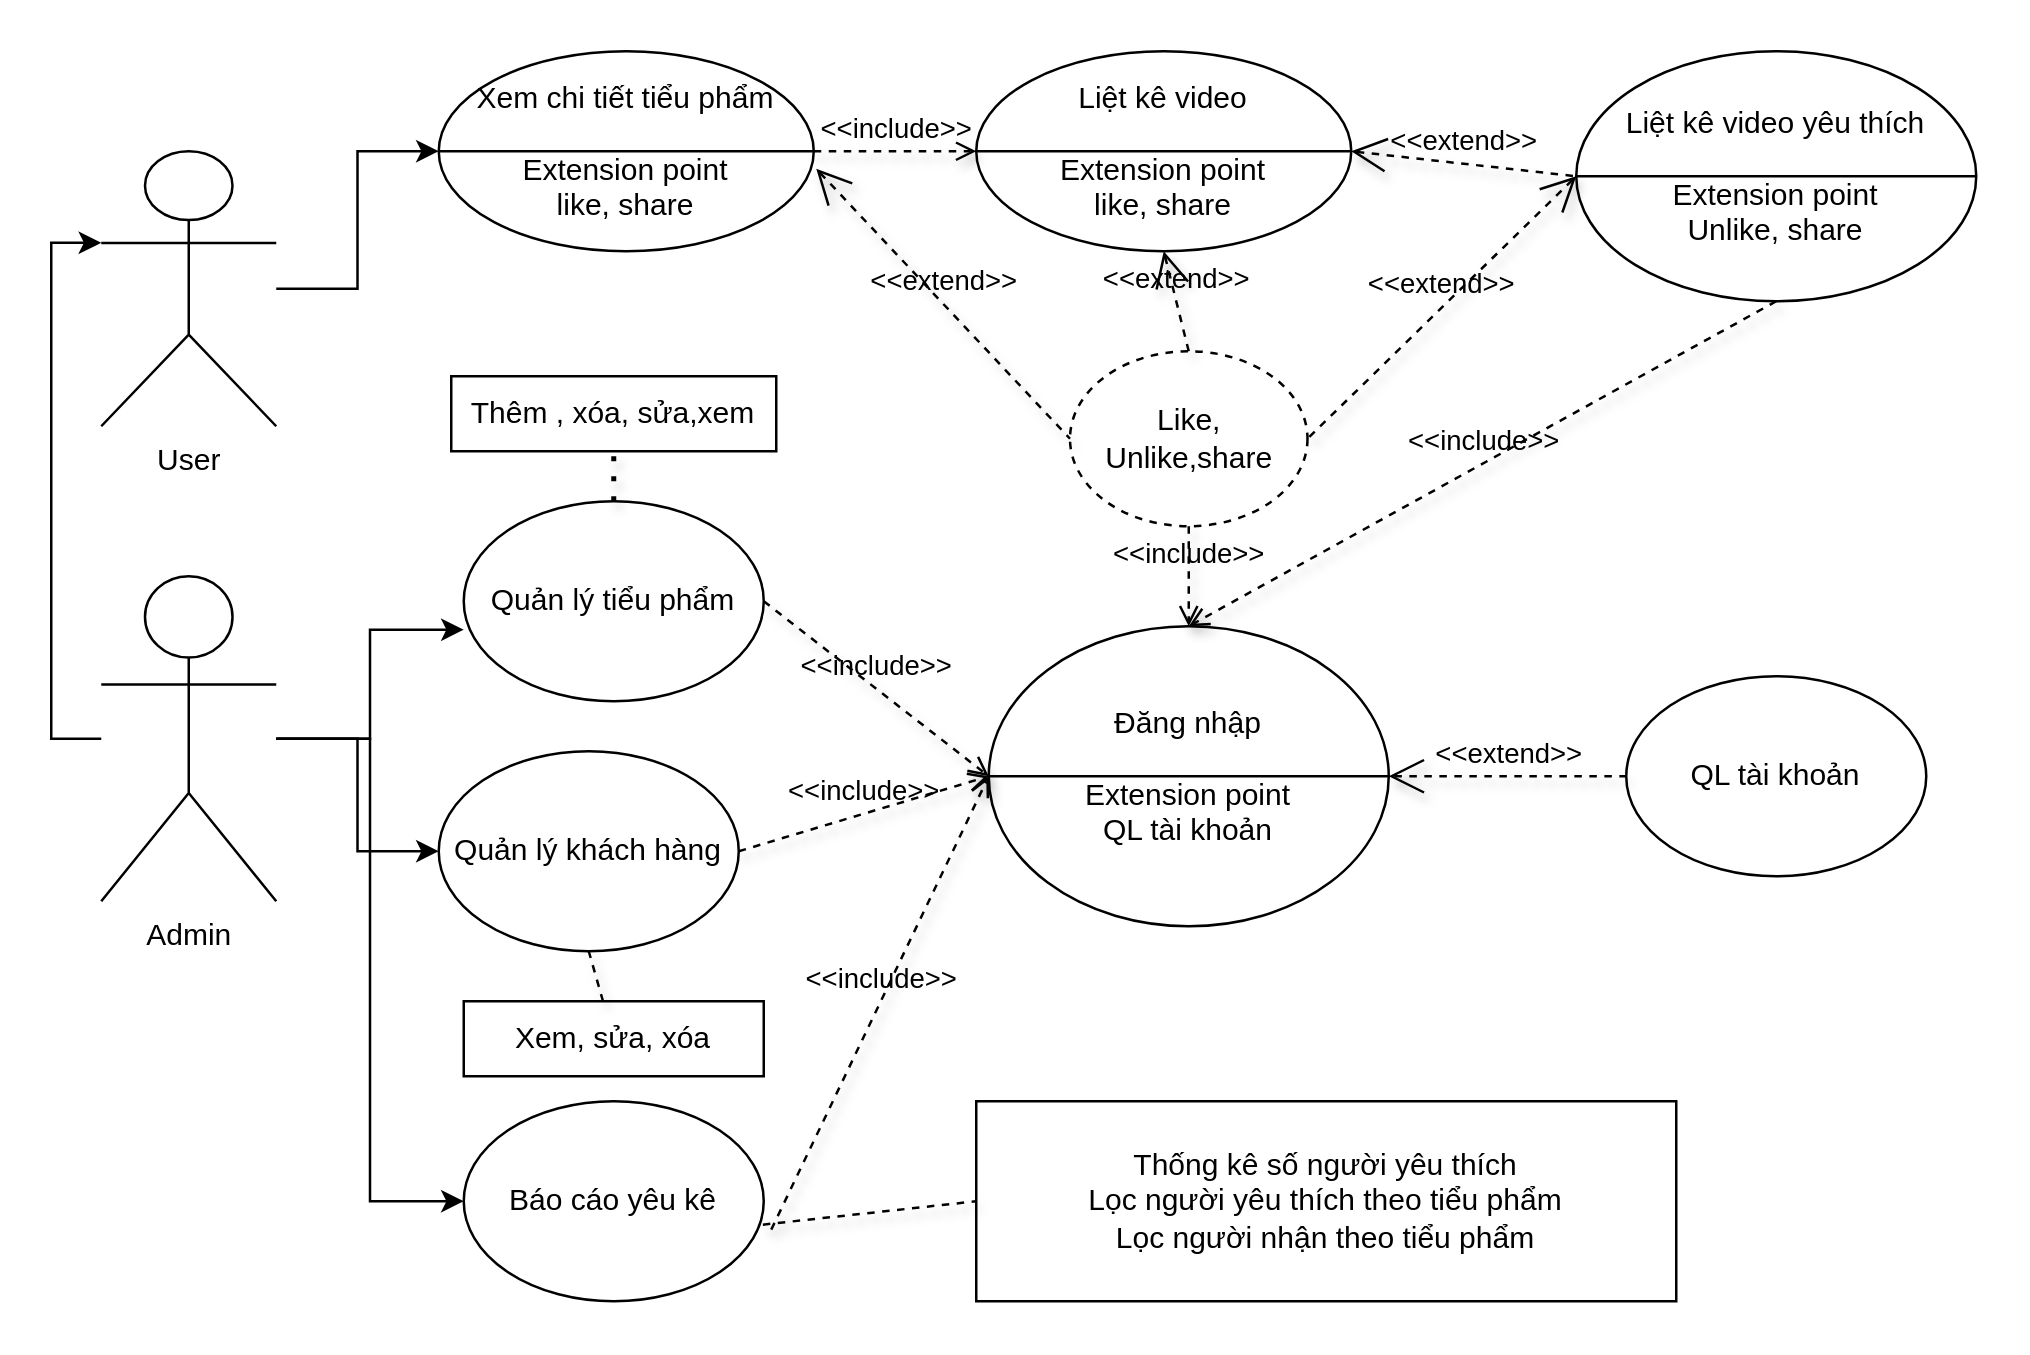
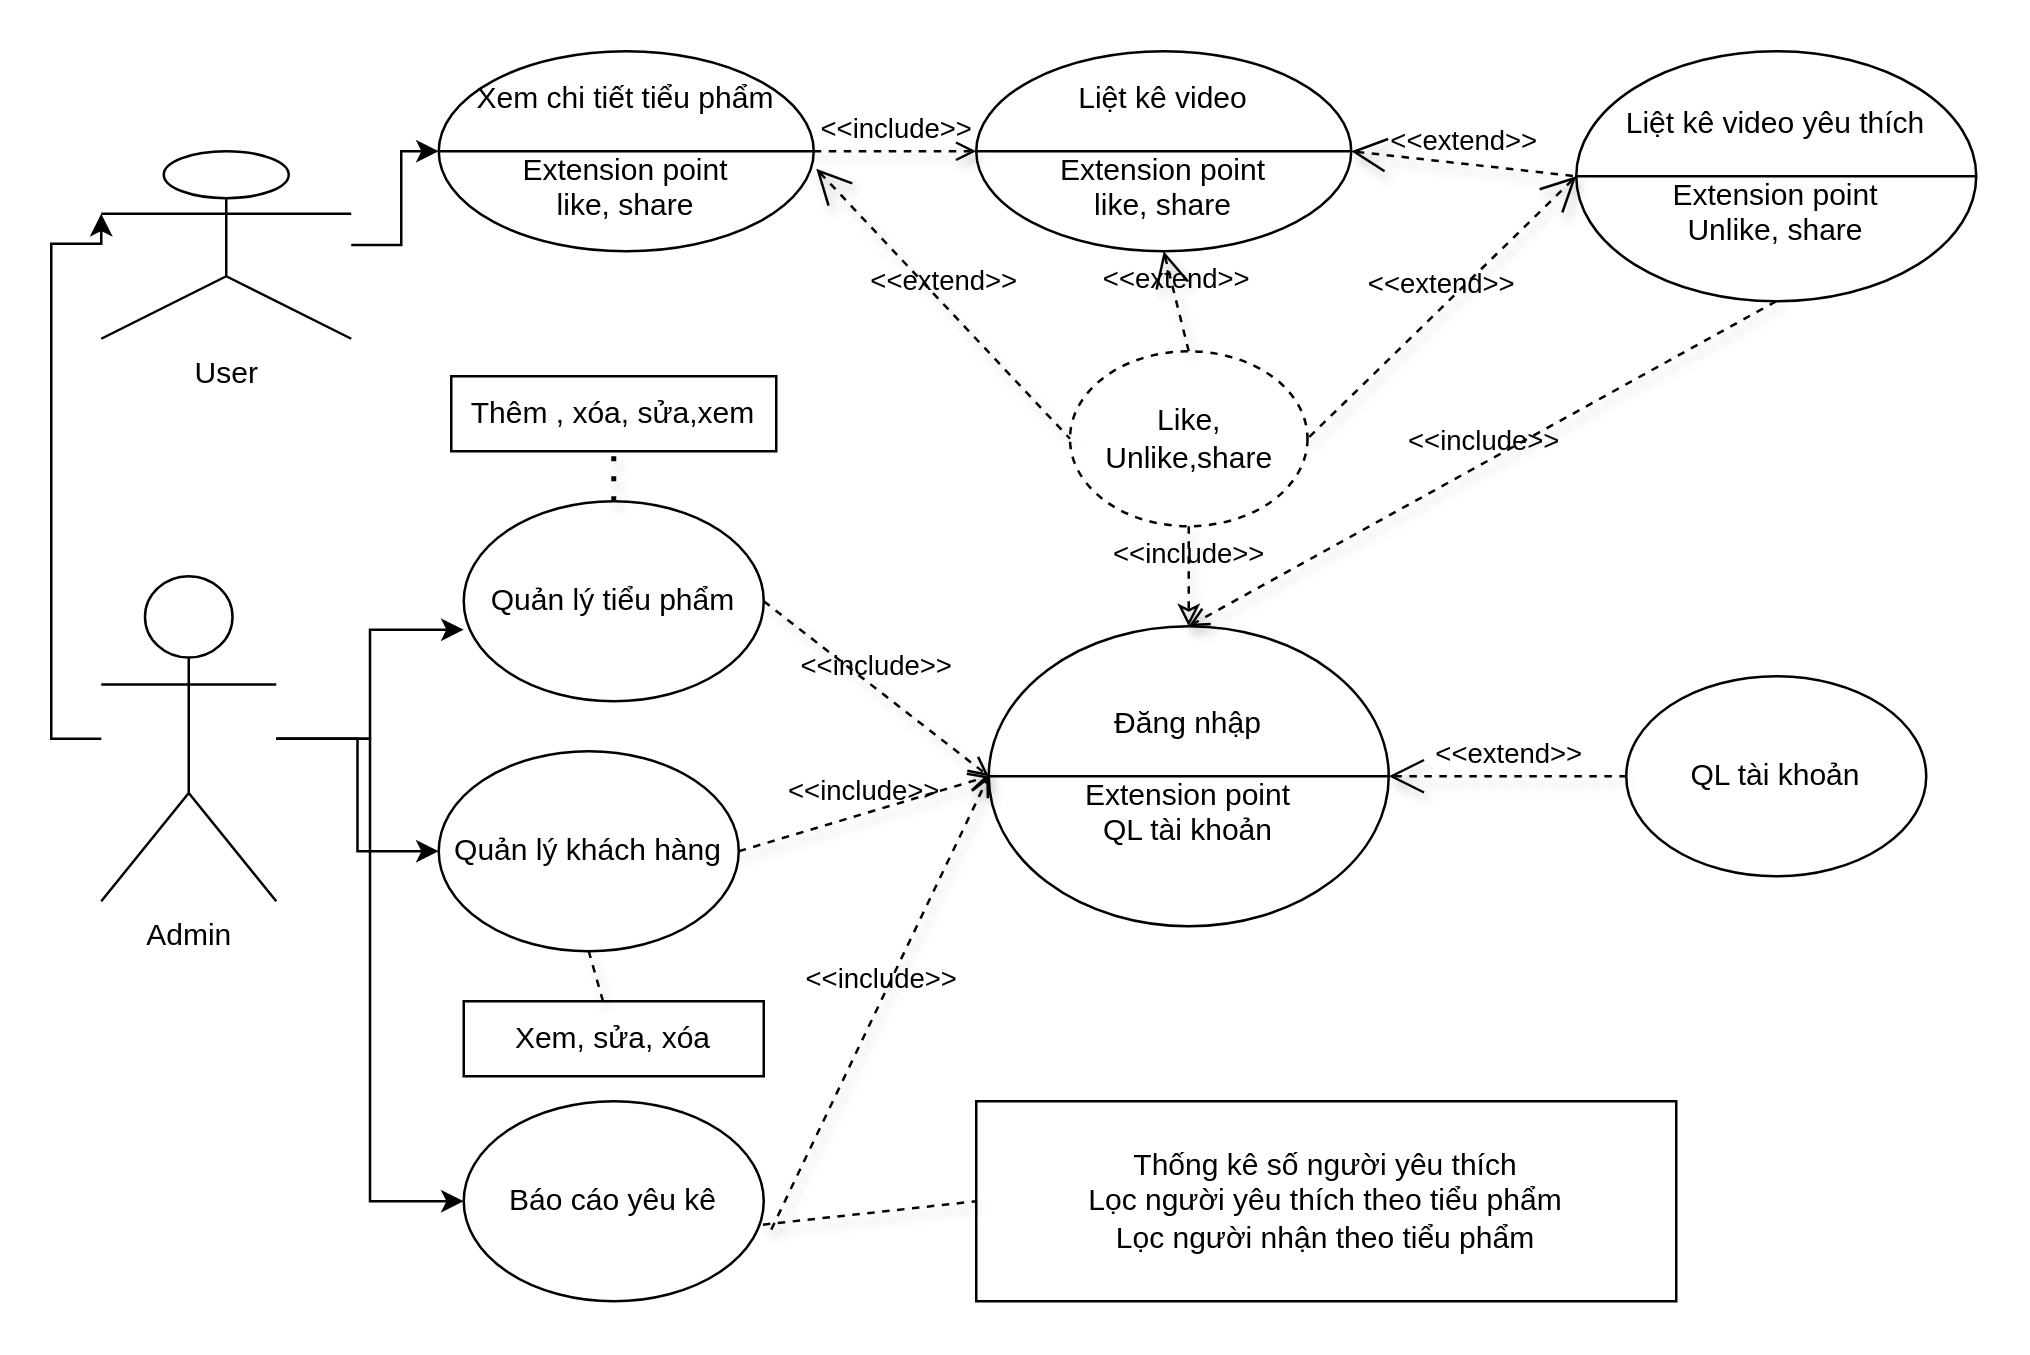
  <mxCell id="0" />
  <mxCell id="1" parent="0" />
  <mxCell id="2" style="edgeStyle=orthogonalEdgeStyle;rounded=0;orthogonalLoop=1;jettySize=auto;html=1;" edge="1" parent="1" source="3" target="13"><mxGeometry relative="1" as="geometry" /></mxCell>
- <mxCell id="3" value="User&lt;br&gt;" style="shape=umlActor;verticalLabelPosition=bottom;verticalAlign=top;html=1;outlineConnect=0;" vertex="1" parent="1"><mxGeometry x="40" y="60" width="70" height="110" as="geometry" /></mxCell>
+ <mxCell id="3" value="User&lt;br&gt;" style="shape=umlActor;verticalLabelPosition=bottom;verticalAlign=top;html=1;outlineConnect=0;" vertex="1" parent="1"><mxGeometry x="40" y="60" width="100" height="75" as="geometry" /></mxCell>
  <mxCell id="4" style="edgeStyle=orthogonalEdgeStyle;rounded=0;orthogonalLoop=1;jettySize=auto;html=1;entryX=0;entryY=0.333;entryDx=0;entryDy=0;entryPerimeter=0;" edge="1" parent="1" source="8" target="3"><mxGeometry relative="1" as="geometry"><Array as="points"><mxPoint x="20" y="295" /><mxPoint x="20" y="97" /></Array></mxGeometry></mxCell>
  <mxCell id="5" style="edgeStyle=orthogonalEdgeStyle;rounded=0;orthogonalLoop=1;jettySize=auto;html=1;entryX=0;entryY=0.642;entryDx=0;entryDy=0;entryPerimeter=0;" edge="1" parent="1" source="8" target="9"><mxGeometry relative="1" as="geometry" /></mxCell>
  <mxCell id="6" style="edgeStyle=orthogonalEdgeStyle;rounded=0;orthogonalLoop=1;jettySize=auto;html=1;entryX=0;entryY=0.5;entryDx=0;entryDy=0;" edge="1" parent="1" source="8" target="10"><mxGeometry relative="1" as="geometry" /></mxCell>
  <mxCell id="7" style="edgeStyle=orthogonalEdgeStyle;rounded=0;orthogonalLoop=1;jettySize=auto;html=1;entryX=0;entryY=0.5;entryDx=0;entryDy=0;" edge="1" parent="1" source="8" target="11"><mxGeometry relative="1" as="geometry" /></mxCell>
  <mxCell id="8" value="Admin&lt;br&gt;" style="shape=umlActor;verticalLabelPosition=bottom;verticalAlign=top;html=1;outlineConnect=0;" vertex="1" parent="1"><mxGeometry x="40" y="230" width="70" height="130" as="geometry" /></mxCell>
  <mxCell id="9" value="Quản lý tiểu phẩm&lt;br&gt;" style="ellipse;whiteSpace=wrap;html=1;" vertex="1" parent="1"><mxGeometry x="185" y="200" width="120" height="80" as="geometry" /></mxCell>
  <mxCell id="10" value="Quản lý khách hàng" style="ellipse;whiteSpace=wrap;html=1;" vertex="1" parent="1"><mxGeometry x="175" y="300" width="120" height="80" as="geometry" /></mxCell>
  <mxCell id="11" value="Báo cáo yêu kê&lt;br&gt;" style="ellipse;whiteSpace=wrap;html=1;" vertex="1" parent="1"><mxGeometry x="185" y="440" width="120" height="80" as="geometry" /></mxCell>
  <mxCell id="12" value="Đăng nhập&lt;br&gt;&lt;br&gt;Extension point&lt;br&gt;QL tài khoản" style="shape=lineEllipse;perimeter=ellipsePerimeter;whiteSpace=wrap;html=1;backgroundOutline=1;" vertex="1" parent="1"><mxGeometry x="395" y="250" width="160" height="120" as="geometry" /></mxCell>
  <mxCell id="13" value="Xem chi tiết tiểu phẩm&lt;br&gt;&lt;br&gt;Extension point&lt;br&gt;like, share" style="shape=lineEllipse;perimeter=ellipsePerimeter;whiteSpace=wrap;html=1;backgroundOutline=1;" vertex="1" parent="1"><mxGeometry x="175" width="150" height="80" as="geometry" y="20" /></mxCell>
  <mxCell id="14" value="Liệt kê video&lt;br&gt;&lt;br&gt;Extension point&lt;br&gt;like, share" style="shape=lineEllipse;perimeter=ellipsePerimeter;whiteSpace=wrap;html=1;backgroundOutline=1;" vertex="1" parent="1"><mxGeometry x="390" width="150" height="80" as="geometry" y="20" /></mxCell>
  <mxCell id="15" value="Liệt kê video yêu thích&lt;br&gt;&lt;br&gt;Extension point&lt;br&gt;Unlike, share" style="shape=lineEllipse;perimeter=ellipsePerimeter;whiteSpace=wrap;html=1;backgroundOutline=1;" vertex="1" parent="1"><mxGeometry x="630" width="160" height="100" as="geometry" y="20" /></mxCell>
  <mxCell id="16" value="QL tài khoản" style="ellipse;whiteSpace=wrap;html=1;" vertex="1" parent="1"><mxGeometry x="650" y="270" width="120" height="80" as="geometry" /></mxCell>
  <mxCell id="17" value="Thêm , xóa, sửa,xem" style="rounded=0;whiteSpace=wrap;html=1;" vertex="1" parent="1"><mxGeometry x="180" y="150" width="130" height="30" as="geometry" /></mxCell>
  <mxCell id="18" value="" style="endArrow=none;dashed=1;html=1;dashPattern=1 3;strokeWidth=2;rounded=0;shadow=1;exitX=0.5;exitY=0;exitDx=0;exitDy=0;" edge="1" parent="1" source="9"><mxGeometry width="50" height="50" relative="1" as="geometry"><mxPoint x="100" y="230" as="sourcePoint" /><mxPoint x="245" y="180" as="targetPoint" /></mxGeometry></mxCell>
  <mxCell id="19" value="Xem, sửa, xóa" style="rounded=0;whiteSpace=wrap;html=1;" vertex="1" parent="1"><mxGeometry x="185" y="400" width="120" height="30" as="geometry" /></mxCell>
  <mxCell id="20" value="" style="endArrow=none;dashed=1;html=1;rounded=0;shadow=1;entryX=0.5;entryY=1;entryDx=0;entryDy=0;" edge="1" parent="1" source="19" target="10"><mxGeometry width="50" height="50" relative="1" as="geometry"><mxPoint x="370" y="410" as="sourcePoint" /><mxPoint x="420" y="360" as="targetPoint" /></mxGeometry></mxCell>
  <mxCell id="21" value="Thống kê số người yêu thích&lt;br&gt;Lọc người yêu thích theo tiểu phẩm&lt;br&gt;Lọc người nhận theo tiểu phẩm" style="rounded=0;whiteSpace=wrap;html=1;" vertex="1" parent="1"><mxGeometry x="390" y="440" width="280" height="80" as="geometry" /></mxCell>
  <mxCell id="22" value="" style="endArrow=none;dashed=1;html=1;rounded=0;shadow=1;exitX=0.997;exitY=0.617;exitDx=0;exitDy=0;exitPerimeter=0;entryX=0;entryY=0.5;entryDx=0;entryDy=0;" edge="1" parent="1" source="11" target="21"><mxGeometry width="50" height="50" relative="1" as="geometry"><mxPoint x="330" y="510" as="sourcePoint" /><mxPoint x="380" y="460" as="targetPoint" /></mxGeometry></mxCell>
  <mxCell id="23" value="Like, Unlike,share" style="ellipse;whiteSpace=wrap;html=1;dashed=1;" vertex="1" parent="1"><mxGeometry x="427.5" y="140" width="95" height="70" as="geometry" /></mxCell>
  <mxCell id="24" value="&amp;lt;&amp;lt;include&amp;gt;&amp;gt;" style="html=1;verticalAlign=bottom;labelBackgroundColor=none;endArrow=open;endFill=0;dashed=1;rounded=0;shadow=1;exitX=1;exitY=0.5;exitDx=0;exitDy=0;entryX=0;entryY=0.5;entryDx=0;entryDy=0;" edge="1" parent="1" source="9" target="12"><mxGeometry width="160" relative="1" as="geometry"><mxPoint x="300" y="270" as="sourcePoint" /><mxPoint x="460" y="270" as="targetPoint" /></mxGeometry></mxCell>
  <mxCell id="25" value="&amp;lt;&amp;lt;extend&amp;gt;&amp;gt;" style="edgeStyle=none;html=1;startArrow=open;endArrow=none;startSize=12;verticalAlign=bottom;dashed=1;labelBackgroundColor=none;rounded=0;shadow=1;exitX=1;exitY=0.5;exitDx=0;exitDy=0;entryX=0;entryY=0.5;entryDx=0;entryDy=0;" edge="1" parent="1" source="12" target="16"><mxGeometry width="160" relative="1" as="geometry"><mxPoint x="580" y="240" as="sourcePoint" /><mxPoint x="740" y="240" as="targetPoint" /></mxGeometry></mxCell>
  <mxCell id="26" value="&amp;lt;&amp;lt;include&amp;gt;&amp;gt;" style="html=1;verticalAlign=bottom;labelBackgroundColor=none;endArrow=open;endFill=0;dashed=1;rounded=0;shadow=1;exitX=1;exitY=0.5;exitDx=0;exitDy=0;entryX=0;entryY=0.5;entryDx=0;entryDy=0;" edge="1" parent="1" source="10" target="12"><mxGeometry width="160" relative="1" as="geometry"><mxPoint x="315" y="250" as="sourcePoint" /><mxPoint x="405" y="320" as="targetPoint" /></mxGeometry></mxCell>
  <mxCell id="27" value="&amp;lt;&amp;lt;include&amp;gt;&amp;gt;" style="html=1;verticalAlign=bottom;labelBackgroundColor=none;endArrow=open;endFill=0;dashed=1;rounded=0;shadow=1;exitX=1.025;exitY=0.642;exitDx=0;exitDy=0;exitPerimeter=0;entryX=0;entryY=0.5;entryDx=0;entryDy=0;" edge="1" parent="1" source="11" target="12"><mxGeometry width="160" relative="1" as="geometry"><mxPoint x="325" y="260" as="sourcePoint" /><mxPoint x="390" y="320" as="targetPoint" /></mxGeometry></mxCell>
- <mxCell id="28" value="&amp;lt;&amp;lt;include&amp;gt;&amp;gt;" style="html=1;verticalAlign=bottom;labelBackgroundColor=none;endArrow=open;endFill=0;dashed=1;rounded=0;shadow=1;exitX=0.5;exitY=1;exitDx=0;exitDy=0;entryX=0.5;entryY=0;entryDx=0;entryDy=0;" edge="1" parent="1" source="23" target="12"><mxGeometry width="160" relative="1" as="geometry"><mxPoint x="335" y="270" as="sourcePoint" /><mxPoint x="425" y="340" as="targetPoint" /></mxGeometry></mxCell>
+ <mxCell id="28" value="&amp;lt;&amp;lt;include&amp;gt;&amp;gt;" style="html=1;verticalAlign=bottom;labelBackgroundColor=none;endArrow=classic;endFill=0;dashed=1;rounded=0;shadow=1;exitX=0.5;exitY=1;exitDx=0;exitDy=0;entryX=0.5;entryY=0;entryDx=0;entryDy=0;" edge="1" parent="1" source="23" target="12"><mxGeometry width="160" relative="1" as="geometry"><mxPoint x="335" y="270" as="sourcePoint" /><mxPoint x="425" y="340" as="targetPoint" /></mxGeometry></mxCell>
  <mxCell id="29" value="&amp;lt;&amp;lt;include&amp;gt;&amp;gt;" style="html=1;verticalAlign=bottom;labelBackgroundColor=none;endArrow=open;endFill=0;dashed=1;rounded=0;shadow=1;exitX=0.5;exitY=1;exitDx=0;exitDy=0;entryX=0.5;entryY=0;entryDx=0;entryDy=0;" edge="1" parent="1" source="15" target="12"><mxGeometry width="160" relative="1" as="geometry"><mxPoint x="345" y="280" as="sourcePoint" /><mxPoint x="435" y="350" as="targetPoint" /></mxGeometry></mxCell>
  <mxCell id="30" value="&amp;lt;&amp;lt;include&amp;gt;&amp;gt;" style="html=1;verticalAlign=bottom;labelBackgroundColor=none;endArrow=open;endFill=0;dashed=1;rounded=0;shadow=1;exitX=1;exitY=0.5;exitDx=0;exitDy=0;entryX=0;entryY=0.5;entryDx=0;entryDy=0;" edge="1" parent="1" source="13" target="14"><mxGeometry width="160" relative="1" as="geometry"><mxPoint x="355" y="290" as="sourcePoint" /><mxPoint x="445" y="360" as="targetPoint" /></mxGeometry></mxCell>
  <mxCell id="31" value="&amp;lt;&amp;lt;extend&amp;gt;&amp;gt;" style="edgeStyle=none;html=1;startArrow=open;endArrow=none;startSize=12;verticalAlign=bottom;dashed=1;labelBackgroundColor=none;rounded=0;shadow=1;exitX=0.5;exitY=1;exitDx=0;exitDy=0;entryX=0.5;entryY=0;entryDx=0;entryDy=0;" edge="1" parent="1" source="14" target="23"><mxGeometry width="160" relative="1" as="geometry"><mxPoint x="565" y="320" as="sourcePoint" /><mxPoint x="670" y="320" as="targetPoint" /></mxGeometry></mxCell>
  <mxCell id="32" value="&amp;lt;&amp;lt;extend&amp;gt;&amp;gt;" style="edgeStyle=none;html=1;startArrow=open;endArrow=none;startSize=12;verticalAlign=bottom;dashed=1;labelBackgroundColor=none;rounded=0;shadow=1;entryX=1;entryY=0.5;entryDx=0;entryDy=0;exitX=0;exitY=0.5;exitDx=0;exitDy=0;" edge="1" parent="1" source="15" target="23"><mxGeometry width="160" relative="1" as="geometry"><mxPoint x="600" y="70" as="sourcePoint" /><mxPoint x="680" y="330" as="targetPoint" /></mxGeometry></mxCell>
  <mxCell id="33" value="&amp;lt;&amp;lt;extend&amp;gt;&amp;gt;" style="edgeStyle=none;html=1;startArrow=open;endArrow=none;startSize=12;verticalAlign=bottom;dashed=1;labelBackgroundColor=none;rounded=0;shadow=1;entryX=0;entryY=0.5;entryDx=0;entryDy=0;" edge="1" parent="1" target="23"><mxGeometry width="160" relative="1" as="geometry"><mxPoint x="326" y="67" as="sourcePoint" /><mxPoint x="690" y="340" as="targetPoint" /></mxGeometry></mxCell>
  <mxCell id="34" value="&amp;lt;&amp;lt;extend&amp;gt;&amp;gt;" style="edgeStyle=none;html=1;startArrow=open;endArrow=none;startSize=12;verticalAlign=bottom;dashed=1;labelBackgroundColor=none;rounded=0;shadow=1;exitX=1;exitY=0.5;exitDx=0;exitDy=0;entryX=0;entryY=0.5;entryDx=0;entryDy=0;" edge="1" parent="1" source="14" target="15"><mxGeometry width="160" relative="1" as="geometry"><mxPoint x="595" y="350" as="sourcePoint" /><mxPoint x="700" y="350" as="targetPoint" /></mxGeometry></mxCell>
